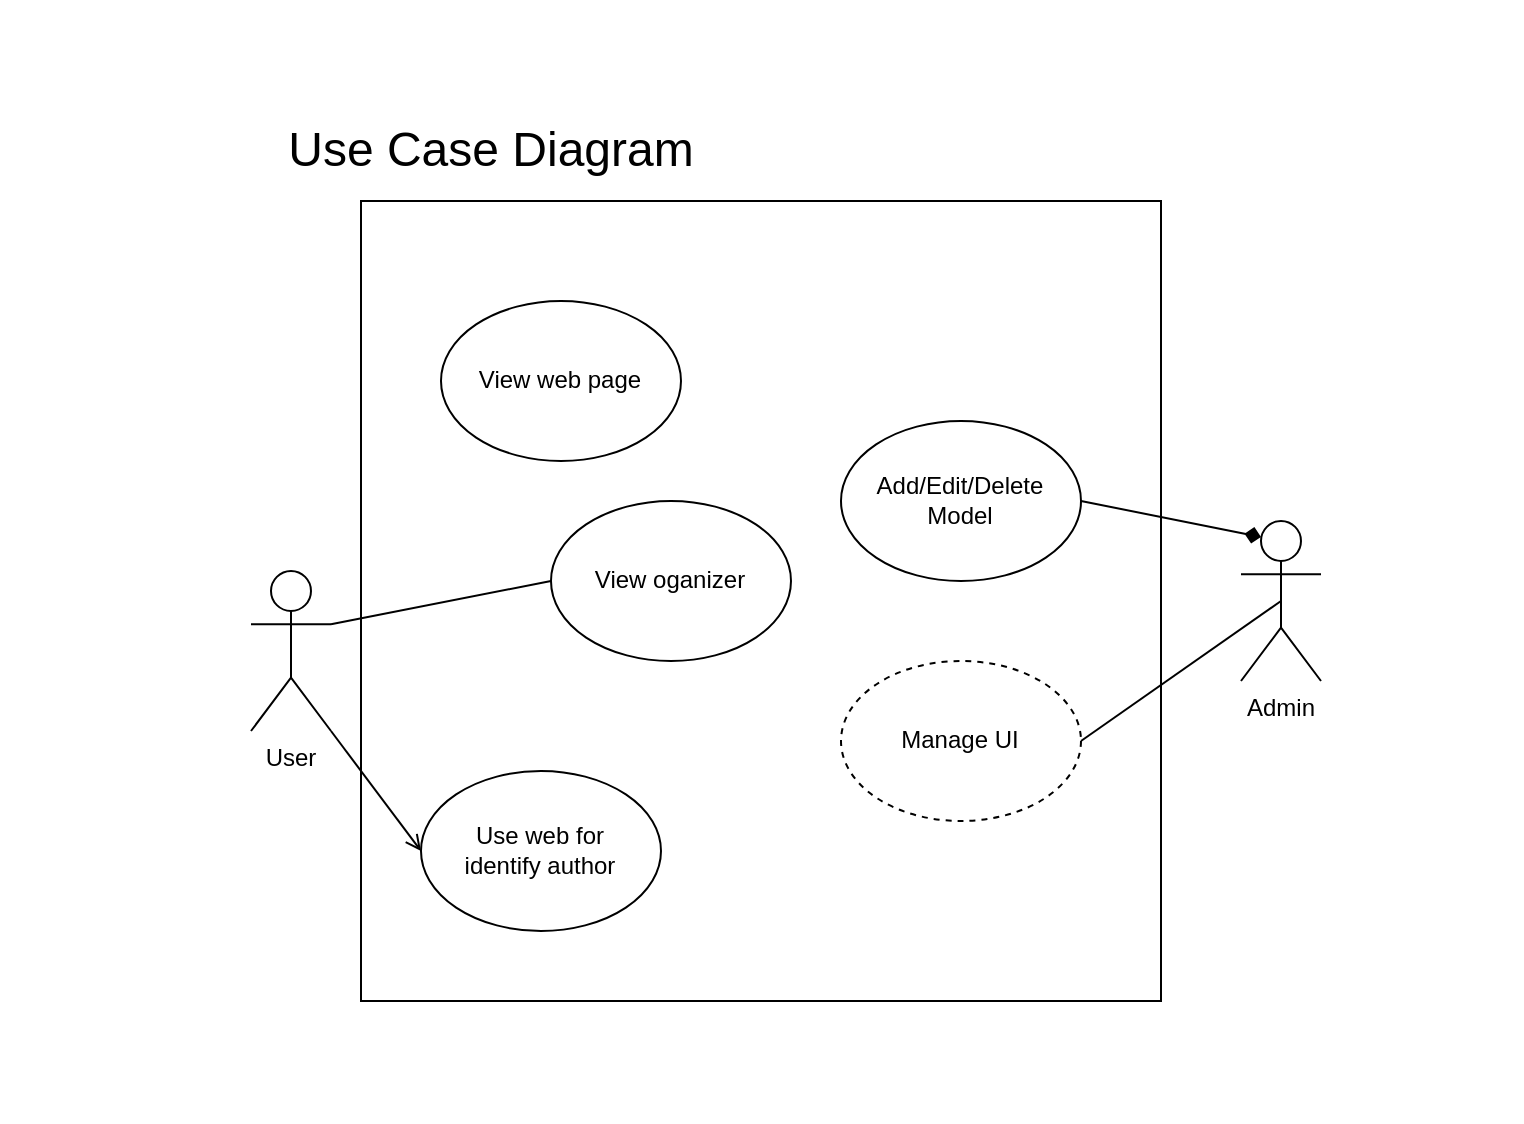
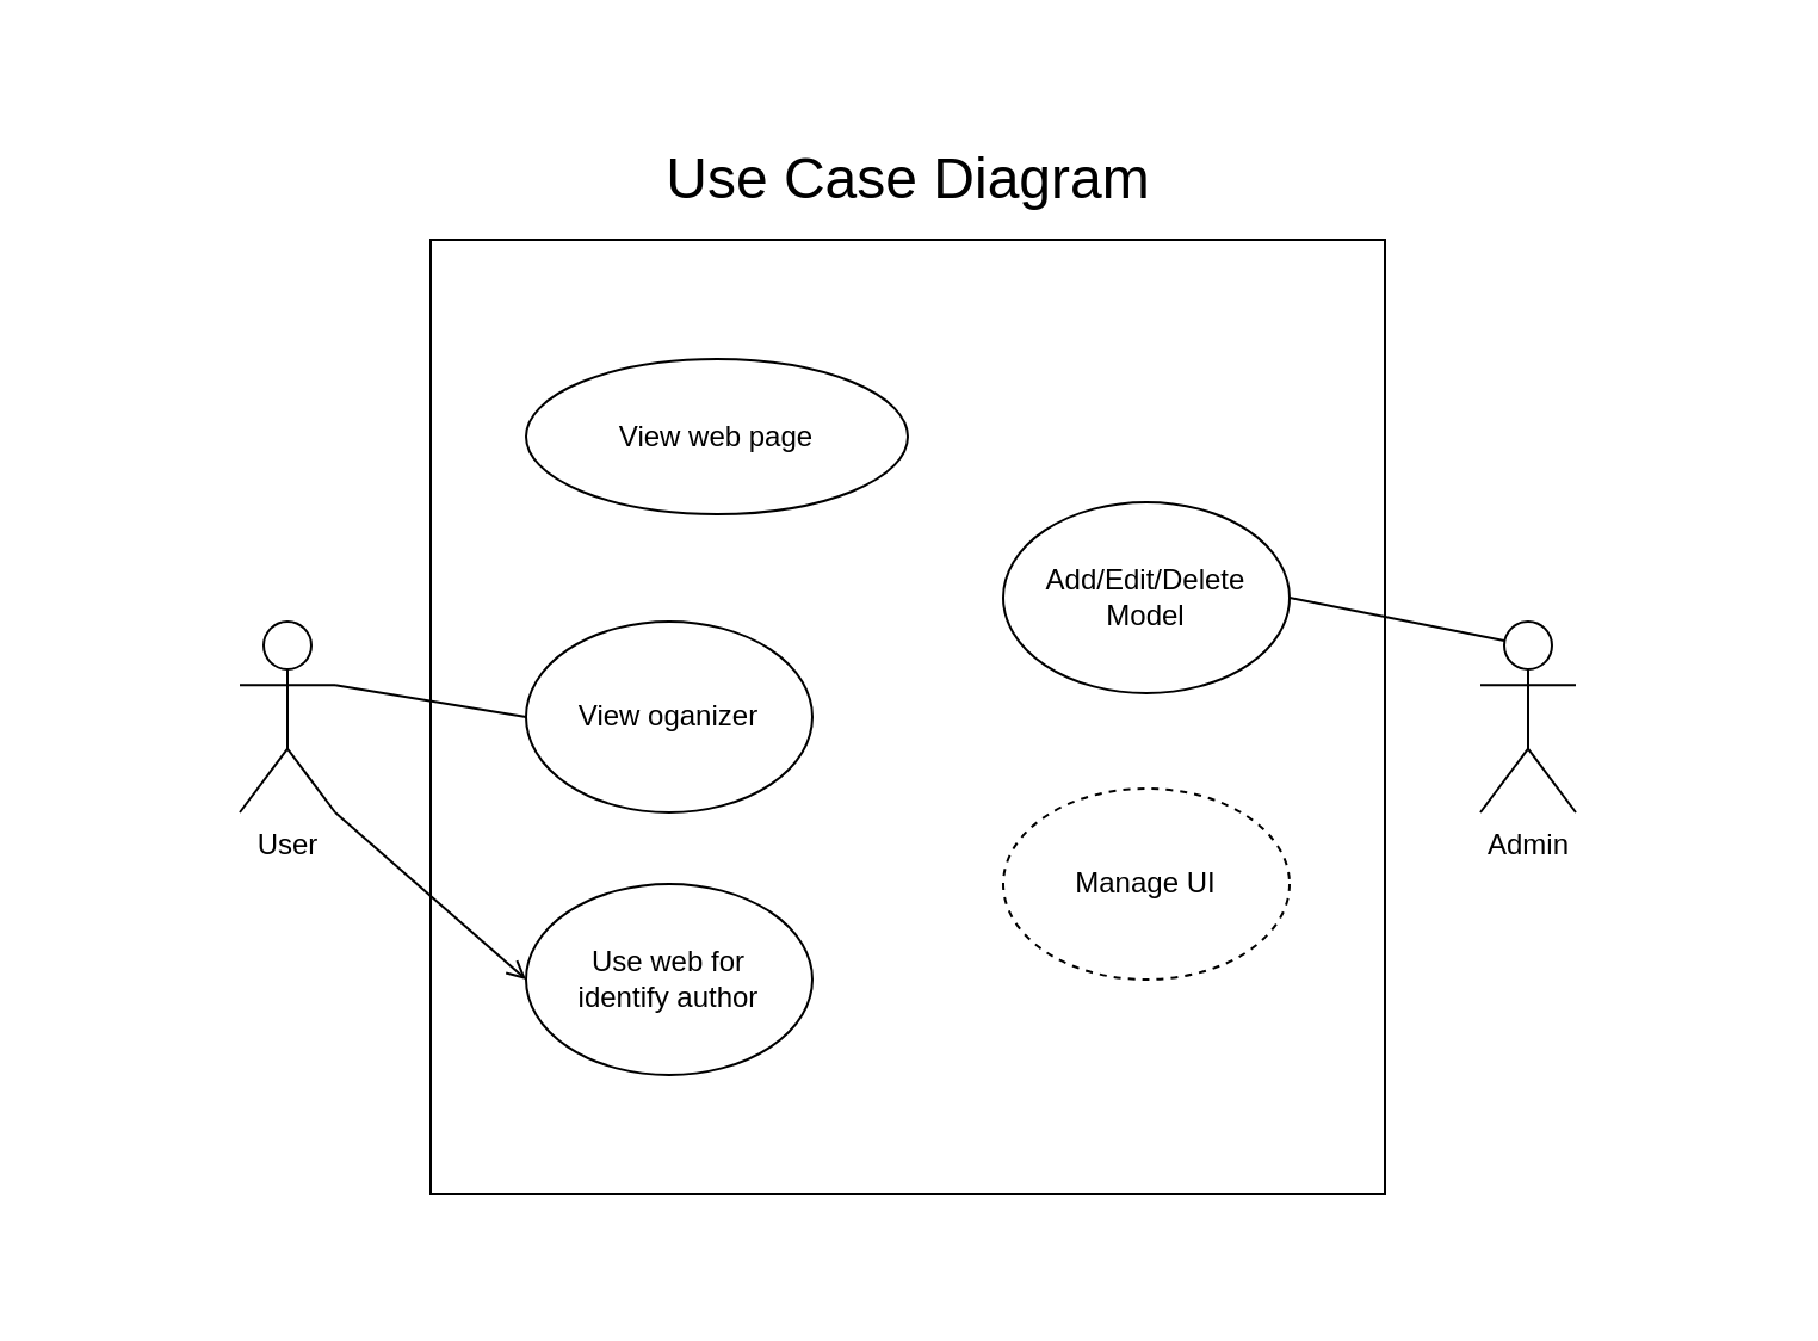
  <mxCell id="0" />
  <mxCell id="1" parent="0" />
  <mxCell id="2" value="" style="rounded=0;whiteSpace=wrap;html=1;fontSize=24;strokeColor=none;" vertex="1" parent="1"><mxGeometry x="20" y="20" width="720" height="520" as="geometry" /></mxCell>
- <mxCell id="3" value="User" style="shape=umlActor;verticalLabelPosition=bottom;verticalAlign=top;html=1;outlineConnect=0;" vertex="1" parent="1"><mxGeometry x="125" y="285" width="40" height="80" as="geometry" /></mxCell>
+ <mxCell id="3" value="User" style="shape=umlActor;verticalLabelPosition=bottom;verticalAlign=top;html=1;outlineConnect=0;" vertex="1" parent="1"><mxGeometry x="100" y="260" width="40" height="80" as="geometry" /></mxCell>
  <mxCell id="4" value="Admin" style="shape=umlActor;verticalLabelPosition=bottom;verticalAlign=top;html=1;outlineConnect=0;" vertex="1" parent="1"><mxGeometry x="620" y="260" width="40" height="80" as="geometry" /></mxCell>
  <mxCell id="5" value="" style="rounded=0;whiteSpace=wrap;html=1;" vertex="1" parent="1"><mxGeometry x="180" y="100" width="400" height="400" as="geometry" /></mxCell>
  <mxCell id="6" value="Add/Edit/Delete Model" style="ellipse;whiteSpace=wrap;html=1;" vertex="1" parent="1"><mxGeometry x="420" y="210" width="120" height="80" as="geometry" /></mxCell>
- <mxCell id="7" value="View oganizer" style="ellipse;whiteSpace=wrap;html=1;" vertex="1" parent="1"><mxGeometry x="275" y="250" width="120" height="80" as="geometry" /></mxCell>
- <mxCell id="8" value="Use web for &lt;br&gt;identify author" style="ellipse;whiteSpace=wrap;html=1;" vertex="1" parent="1"><mxGeometry x="210" y="385" width="120" height="80" as="geometry" /></mxCell>
- <mxCell id="9" value="View web page" style="ellipse;whiteSpace=wrap;html=1;" vertex="1" parent="1"><mxGeometry x="220" y="150" width="120" height="80" as="geometry" /></mxCell>
+ <mxCell id="7" value="View oganizer" style="ellipse;whiteSpace=wrap;html=1;" vertex="1" parent="1"><mxGeometry x="220" y="260" width="120" height="80" as="geometry" /></mxCell>
+ <mxCell id="8" value="Use web for &lt;br&gt;identify author" style="ellipse;whiteSpace=wrap;html=1;" vertex="1" parent="1"><mxGeometry x="220" y="370" width="120" height="80" as="geometry" /></mxCell>
+ <mxCell id="9" value="View web page" style="ellipse;whiteSpace=wrap;html=1;" vertex="1" parent="1"><mxGeometry x="220" y="150" width="160" height="65" as="geometry" /></mxCell>
  <mxCell id="10" value="Manage UI" style="ellipse;whiteSpace=wrap;html=1;dashed=1;" vertex="1" parent="1"><mxGeometry x="420" y="330" width="120" height="80" as="geometry" /></mxCell>
- <mxCell id="11" value="&lt;font style=&quot;font-size: 24px;&quot;&gt;Use Case Diagram&lt;/font&gt;" style="text;html=1;strokeColor=none;fillColor=none;align=center;verticalAlign=middle;whiteSpace=wrap;rounded=0;" vertex="1" parent="1"><mxGeometry x="128.75" y="60" width="232.5" height="30" as="geometry" /></mxCell>
+ <mxCell id="11" value="&lt;font style=&quot;font-size: 24px;&quot;&gt;Use Case Diagram&lt;/font&gt;" style="text;html=1;strokeColor=none;fillColor=none;align=center;verticalAlign=middle;whiteSpace=wrap;rounded=0;" vertex="1" parent="1"><mxGeometry x="263.75" y="60" width="232.5" height="30" as="geometry" /></mxCell>
  <mxCell id="12" value="" style="endArrow=none;html=1;rounded=0;fontSize=24;entryX=0;entryY=0.5;entryDx=0;entryDy=0;exitX=1;exitY=0.333;exitDx=0;exitDy=0;exitPerimeter=0;" edge="1" parent="1" source="3" target="7"><mxGeometry width="50" height="50" relative="1" as="geometry"><mxPoint x="150" y="320" as="sourcePoint" /><mxPoint x="200" y="270" as="targetPoint" /></mxGeometry></mxCell>
  <mxCell id="13" value="" style="endArrow=open;html=1;rounded=0;fontSize=24;exitX=1;exitY=1;exitDx=0;exitDy=0;exitPerimeter=0;entryX=0;entryY=0.5;entryDx=0;entryDy=0;" edge="1" parent="1" source="3" target="8"><mxGeometry width="50" height="50" relative="1" as="geometry"><mxPoint x="150" y="320" as="sourcePoint" /><mxPoint x="200" y="270" as="targetPoint" /></mxGeometry></mxCell>
- <mxCell id="14" value="" style="endArrow=diamond;html=1;rounded=0;fontSize=24;entryX=0.25;entryY=0.1;entryDx=0;entryDy=0;entryPerimeter=0;exitX=1;exitY=0.5;exitDx=0;exitDy=0;" edge="1" parent="1" source="6" target="4"><mxGeometry width="50" height="50" relative="1" as="geometry"><mxPoint x="470" y="320" as="sourcePoint" /><mxPoint x="520" y="270" as="targetPoint" /></mxGeometry></mxCell>
- <mxCell id="15" value="" style="endArrow=none;html=1;rounded=0;fontSize=24;entryX=0.5;entryY=0.5;entryDx=0;entryDy=0;entryPerimeter=0;exitX=1;exitY=0.5;exitDx=0;exitDy=0;" edge="1" parent="1" source="10" target="4"><mxGeometry width="50" height="50" relative="1" as="geometry"><mxPoint x="470" y="320" as="sourcePoint" /><mxPoint x="520" y="270" as="targetPoint" /></mxGeometry></mxCell>
+ <mxCell id="14" value="" style="endArrow=none;html=1;rounded=0;fontSize=24;entryX=0.25;entryY=0.1;entryDx=0;entryDy=0;entryPerimeter=0;exitX=1;exitY=0.5;exitDx=0;exitDy=0;" edge="1" parent="1" source="6" target="4"><mxGeometry width="50" height="50" relative="1" as="geometry"><mxPoint x="470" y="320" as="sourcePoint" /><mxPoint x="520" y="270" as="targetPoint" /></mxGeometry></mxCell>
